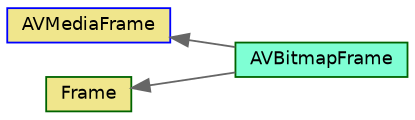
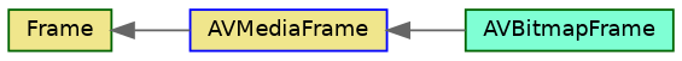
  digraph {
    rankdir=LR
    node [color=darkgreen fillcolor=khaki fontname=Helvetica fontsize=10 shape=record style=filled]
    edge [color=gray40 dir=back fontname=Helvetica fontsize=10 labelfontname=Helvetica labelfontsize=10 style=solid]
    n1 [fillcolor=aquamarine height=0.2 label=AVBitmapFrame width=0.4]
    n2 [color=blue height=0.2 label=AVMediaFrame width=0.4]
    n3 [height=0.2 label=Frame width=0.4]
    n2 -> n1
-   n3 -> n1
+   n3 -> n2
  }
